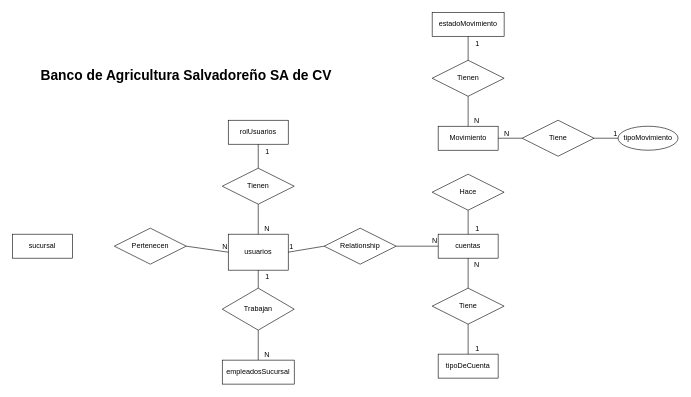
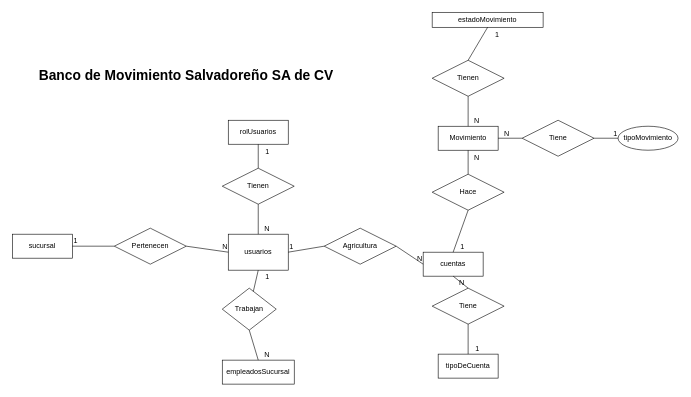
  <mxCell id="0" />
  <mxCell id="1" parent="0" />
  <mxCell id="2" value="rolUsuarios" style="whiteSpace=wrap;html=1;align=center;fillColor=default;" parent="1" vertex="1"><mxGeometry x="380" y="200" width="100" height="40" as="geometry" /></mxCell>
  <mxCell id="3" value="tipoMovimiento" style="ellipse;whiteSpace=wrap;html=1;align=center;fillColor=default;" parent="1" vertex="1"><mxGeometry x="1030" y="210" width="100" height="40" as="geometry" /></mxCell>
  <mxCell id="4" value="Movimiento" style="whiteSpace=wrap;html=1;align=center;fillColor=default;" parent="1" vertex="1"><mxGeometry x="730" y="210" width="100" height="40" as="geometry" /></mxCell>
  <mxCell id="5" value="usuarios" style="whiteSpace=wrap;html=1;align=center;fillColor=default;" parent="1" vertex="1"><mxGeometry x="380" y="390" width="100" height="60" as="geometry" /></mxCell>
- <mxCell id="6" value="&lt;b&gt;&lt;font style=&quot;font-size: 23px;&quot;&gt;Banco de Agricultura Salvadoreño SA de CV&lt;/font&gt;&lt;/b&gt;" style="text;strokeColor=none;align=center;fillColor=none;html=1;verticalAlign=middle;whiteSpace=wrap;rounded=0;" parent="1" vertex="1"><mxGeometry x="60" y="110" width="500" height="30" as="geometry" /></mxCell>
- <mxCell id="7" value="estadoMovimiento" style="whiteSpace=wrap;html=1;align=center;fillColor=default;" parent="1" vertex="1"><mxGeometry x="720" y="20" width="120" height="40" as="geometry" /></mxCell>
- <mxCell id="8" value="cuentas" style="whiteSpace=wrap;html=1;align=center;fillColor=default;" parent="1" vertex="1"><mxGeometry x="730" y="390" width="100" height="40" as="geometry" /></mxCell>
+ <mxCell id="6" value="&lt;b&gt;&lt;font style=&quot;font-size: 23px;&quot;&gt;Banco de Movimiento Salvadoreño SA de CV&lt;/font&gt;&lt;/b&gt;" style="text;strokeColor=none;align=center;fillColor=none;html=1;verticalAlign=middle;whiteSpace=wrap;rounded=0;" parent="1" vertex="1"><mxGeometry x="60" y="110" width="500" height="30" as="geometry" /></mxCell>
+ <mxCell id="7" value="estadoMovimiento" style="whiteSpace=wrap;html=1;align=center;fillColor=default;" parent="1" vertex="1"><mxGeometry x="720" y="20" width="185" height="25" as="geometry" /></mxCell>
+ <mxCell id="8" value="cuentas" style="whiteSpace=wrap;html=1;align=center;fillColor=default;" parent="1" vertex="1"><mxGeometry x="705" y="420" width="100" height="40" as="geometry" /></mxCell>
  <mxCell id="9" value="tipoDeCuenta" style="whiteSpace=wrap;html=1;align=center;fillColor=default;" parent="1" vertex="1"><mxGeometry x="730" y="590" width="100" height="40" as="geometry" /></mxCell>
  <mxCell id="10" value="empleadosSucursal" style="whiteSpace=wrap;html=1;align=center;fillColor=default;" parent="1" vertex="1"><mxGeometry x="370" y="600" width="120" height="40" as="geometry" /></mxCell>
  <mxCell id="11" value="sucursal" style="whiteSpace=wrap;html=1;align=center;fillColor=default;" parent="1" vertex="1"><mxGeometry x="20" y="390" width="100" height="40" as="geometry" /></mxCell>
- <mxCell id="12" value="Trabajan" style="shape=rhombus;perimeter=rhombusPerimeter;whiteSpace=wrap;html=1;align=center;fillColor=default;" parent="1" vertex="1"><mxGeometry x="370" y="480" width="120" height="70" as="geometry" /></mxCell>
+ <mxCell id="12" value="Trabajan" style="shape=rhombus;perimeter=rhombusPerimeter;whiteSpace=wrap;html=1;align=center;fillColor=default;" parent="1" vertex="1"><mxGeometry x="370" y="480" width="90" height="70" as="geometry" /></mxCell>
  <mxCell id="13" value="Tienen" style="shape=rhombus;perimeter=rhombusPerimeter;whiteSpace=wrap;html=1;align=center;fillColor=default;" parent="1" vertex="1"><mxGeometry x="370" y="280" width="120" height="60" as="geometry" /></mxCell>
  <mxCell id="14" value="Hace" style="shape=rhombus;perimeter=rhombusPerimeter;whiteSpace=wrap;html=1;align=center;fillColor=default;" parent="1" vertex="1"><mxGeometry x="720" y="290" width="120" height="60" as="geometry" /></mxCell>
  <mxCell id="15" value="Tienen" style="shape=rhombus;perimeter=rhombusPerimeter;whiteSpace=wrap;html=1;align=center;fillColor=default;" parent="1" vertex="1"><mxGeometry x="720" y="100" width="120" height="60" as="geometry" /></mxCell>
  <mxCell id="16" value="Tiene" style="shape=rhombus;perimeter=rhombusPerimeter;whiteSpace=wrap;html=1;align=center;fillColor=default;" parent="1" vertex="1"><mxGeometry x="720" y="480" width="120" height="60" as="geometry" /></mxCell>
- <mxCell id="17" value="Relationship" style="shape=rhombus;perimeter=rhombusPerimeter;whiteSpace=wrap;html=1;align=center;fillColor=default;" parent="1" vertex="1"><mxGeometry x="540" y="380" width="120" height="60" as="geometry" /></mxCell>
+ <mxCell id="17" value="Agricultura" style="shape=rhombus;perimeter=rhombusPerimeter;whiteSpace=wrap;html=1;align=center;fillColor=default;" parent="1" vertex="1"><mxGeometry x="540" y="380" width="120" height="60" as="geometry" /></mxCell>
  <mxCell id="18" value="Pertenecen" style="shape=rhombus;perimeter=rhombusPerimeter;whiteSpace=wrap;html=1;align=center;fillColor=default;" parent="1" vertex="1"><mxGeometry x="190" y="380" width="120" height="60" as="geometry" /></mxCell>
  <mxCell id="19" value="" style="endArrow=none;html=1;rounded=0;entryX=0.5;entryY=1;entryDx=0;entryDy=0;" parent="1" source="12" target="5" edge="1"><mxGeometry relative="1" as="geometry"><mxPoint x="400" y="560" as="sourcePoint" /><mxPoint x="560" y="560" as="targetPoint" /></mxGeometry></mxCell>
  <mxCell id="20" value="1" style="resizable=0;html=1;whiteSpace=wrap;align=right;verticalAlign=bottom;" parent="19" connectable="0" vertex="1"><mxGeometry x="1" relative="1" as="geometry"><mxPoint x="20" y="20" as="offset" /></mxGeometry></mxCell>
  <mxCell id="21" value="" style="endArrow=none;html=1;rounded=0;exitX=0.5;exitY=1;exitDx=0;exitDy=0;entryX=0.5;entryY=0;entryDx=0;entryDy=0;" parent="1" source="12" target="10" edge="1"><mxGeometry relative="1" as="geometry"><mxPoint x="400" y="560" as="sourcePoint" /><mxPoint x="560" y="560" as="targetPoint" /></mxGeometry></mxCell>
  <mxCell id="22" value="N" style="resizable=0;html=1;whiteSpace=wrap;align=right;verticalAlign=bottom;" parent="21" connectable="0" vertex="1"><mxGeometry x="1" relative="1" as="geometry"><mxPoint x="20" as="offset" /></mxGeometry></mxCell>
+ <mxCell id="23" value="" style="endArrow=none;html=1;rounded=0;entryX=1;entryY=0.5;entryDx=0;entryDy=0;exitX=0;exitY=0.5;exitDx=0;exitDy=0;" parent="1" source="18" target="11" edge="1"><mxGeometry relative="1" as="geometry"><mxPoint x="400" y="470" as="sourcePoint" /><mxPoint x="560" y="470" as="targetPoint" /></mxGeometry></mxCell>
+ <mxCell id="24" value="1" style="resizable=0;html=1;whiteSpace=wrap;align=right;verticalAlign=bottom;" parent="23" connectable="0" vertex="1"><mxGeometry x="1" relative="1" as="geometry"><mxPoint x="10" as="offset" /></mxGeometry></mxCell>
  <mxCell id="25" value="" style="endArrow=none;html=1;rounded=0;exitX=1;exitY=0.5;exitDx=0;exitDy=0;entryX=0;entryY=0.5;entryDx=0;entryDy=0;" parent="1" source="18" target="5" edge="1"><mxGeometry relative="1" as="geometry"><mxPoint x="440" y="560" as="sourcePoint" /><mxPoint x="440" y="610" as="targetPoint" /></mxGeometry></mxCell>
  <mxCell id="26" value="N" style="resizable=0;html=1;whiteSpace=wrap;align=right;verticalAlign=bottom;" parent="25" connectable="0" vertex="1"><mxGeometry x="1" relative="1" as="geometry" /></mxCell>
  <mxCell id="27" value="" style="endArrow=none;html=1;rounded=0;entryX=1;entryY=0.5;entryDx=0;entryDy=0;exitX=0;exitY=0.5;exitDx=0;exitDy=0;" parent="1" source="17" target="5" edge="1"><mxGeometry relative="1" as="geometry"><mxPoint x="200" y="420" as="sourcePoint" /><mxPoint x="130" y="420" as="targetPoint" /></mxGeometry></mxCell>
  <mxCell id="28" value="1" style="resizable=0;html=1;whiteSpace=wrap;align=right;verticalAlign=bottom;" parent="27" connectable="0" vertex="1"><mxGeometry x="1" relative="1" as="geometry"><mxPoint x="10" as="offset" /></mxGeometry></mxCell>
  <mxCell id="29" value="" style="endArrow=none;html=1;rounded=0;exitX=1;exitY=0.5;exitDx=0;exitDy=0;entryX=0;entryY=0.5;entryDx=0;entryDy=0;" parent="1" source="17" target="8" edge="1"><mxGeometry relative="1" as="geometry"><mxPoint x="440" y="560" as="sourcePoint" /><mxPoint x="440" y="610" as="targetPoint" /></mxGeometry></mxCell>
  <mxCell id="30" value="N" style="resizable=0;html=1;whiteSpace=wrap;align=right;verticalAlign=bottom;" parent="29" connectable="0" vertex="1"><mxGeometry x="1" relative="1" as="geometry" /></mxCell>
  <mxCell id="31" value="" style="endArrow=none;html=1;rounded=0;entryX=0.5;entryY=1;entryDx=0;entryDy=0;exitX=0.5;exitY=0;exitDx=0;exitDy=0;" parent="1" source="16" target="8" edge="1"><mxGeometry relative="1" as="geometry"><mxPoint x="570" y="540" as="sourcePoint" /><mxPoint x="450" y="620" as="targetPoint" /></mxGeometry></mxCell>
  <mxCell id="32" value="N" style="resizable=0;html=1;whiteSpace=wrap;align=right;verticalAlign=bottom;" parent="31" connectable="0" vertex="1"><mxGeometry x="1" relative="1" as="geometry"><mxPoint x="20" y="20" as="offset" /></mxGeometry></mxCell>
  <mxCell id="33" value="" style="endArrow=none;html=1;rounded=0;entryX=0.5;entryY=0;entryDx=0;entryDy=0;exitX=0.5;exitY=1;exitDx=0;exitDy=0;" parent="1" source="16" target="9" edge="1"><mxGeometry relative="1" as="geometry"><mxPoint x="550" y="420" as="sourcePoint" /><mxPoint x="490" y="420" as="targetPoint" /></mxGeometry></mxCell>
  <mxCell id="34" value="1" style="resizable=0;html=1;whiteSpace=wrap;align=right;verticalAlign=bottom;" parent="33" connectable="0" vertex="1"><mxGeometry x="1" relative="1" as="geometry"><mxPoint x="20" as="offset" /></mxGeometry></mxCell>
  <mxCell id="35" value="" style="endArrow=none;html=1;rounded=0;entryX=0.5;entryY=0;entryDx=0;entryDy=0;exitX=0.5;exitY=1;exitDx=0;exitDy=0;" parent="1" source="14" target="8" edge="1"><mxGeometry relative="1" as="geometry"><mxPoint x="790" y="550" as="sourcePoint" /><mxPoint x="790" y="600" as="targetPoint" /><Array as="points" /></mxGeometry></mxCell>
  <mxCell id="36" value="1" style="resizable=0;html=1;whiteSpace=wrap;align=right;verticalAlign=bottom;" parent="35" connectable="0" vertex="1"><mxGeometry x="1" relative="1" as="geometry"><mxPoint x="20" as="offset" /></mxGeometry></mxCell>
  <mxCell id="37" value="" style="endArrow=none;html=1;rounded=0;entryX=0.5;entryY=1;entryDx=0;entryDy=0;" parent="1" target="2" edge="1"><mxGeometry relative="1" as="geometry"><mxPoint x="430" y="280" as="sourcePoint" /><mxPoint x="790" y="400" as="targetPoint" /></mxGeometry></mxCell>
  <mxCell id="38" value="1" style="resizable=0;html=1;whiteSpace=wrap;align=right;verticalAlign=bottom;" parent="37" connectable="0" vertex="1"><mxGeometry x="1" relative="1" as="geometry"><mxPoint x="20" y="20" as="offset" /></mxGeometry></mxCell>
  <mxCell id="39" value="" style="endArrow=none;html=1;rounded=0;exitX=0.5;exitY=1;exitDx=0;exitDy=0;entryX=0.5;entryY=0;entryDx=0;entryDy=0;" parent="1" source="13" target="5" edge="1"><mxGeometry relative="1" as="geometry"><mxPoint x="670" y="420" as="sourcePoint" /><mxPoint x="740" y="420" as="targetPoint" /></mxGeometry></mxCell>
  <mxCell id="40" value="N" style="resizable=0;html=1;whiteSpace=wrap;align=right;verticalAlign=bottom;" parent="39" connectable="0" vertex="1"><mxGeometry x="1" relative="1" as="geometry"><mxPoint x="20" as="offset" /></mxGeometry></mxCell>
  <mxCell id="41" value="Tiene" style="shape=rhombus;perimeter=rhombusPerimeter;whiteSpace=wrap;html=1;align=center;fillColor=default;" parent="1" vertex="1"><mxGeometry x="870" y="200" width="120" height="60" as="geometry" /></mxCell>
+ <mxCell id="42" value="" style="endArrow=none;html=1;rounded=0;entryX=0.5;entryY=1;entryDx=0;entryDy=0;" parent="1" source="14" target="4" edge="1"><mxGeometry relative="1" as="geometry"><mxPoint x="670" y="420" as="sourcePoint" /><mxPoint x="740" y="420" as="targetPoint" /></mxGeometry></mxCell>
+ <mxCell id="43" value="N" style="resizable=0;html=1;whiteSpace=wrap;align=right;verticalAlign=bottom;" parent="42" connectable="0" vertex="1"><mxGeometry x="1" relative="1" as="geometry"><mxPoint x="20" y="20" as="offset" /></mxGeometry></mxCell>
  <mxCell id="44" value="" style="endArrow=none;html=1;rounded=0;entryX=0;entryY=0.5;entryDx=0;entryDy=0;exitX=1;exitY=0.5;exitDx=0;exitDy=0;" parent="1" source="41" target="3" edge="1"><mxGeometry relative="1" as="geometry"><mxPoint x="990" y="280" as="sourcePoint" /><mxPoint x="840" y="240" as="targetPoint" /></mxGeometry></mxCell>
  <mxCell id="45" value="1" style="resizable=0;html=1;whiteSpace=wrap;align=right;verticalAlign=bottom;" parent="44" connectable="0" vertex="1"><mxGeometry x="1" relative="1" as="geometry"><mxPoint as="offset" /></mxGeometry></mxCell>
  <mxCell id="46" value="" style="endArrow=none;html=1;rounded=0;entryX=0.5;entryY=1;entryDx=0;entryDy=0;exitX=0.5;exitY=0;exitDx=0;exitDy=0;" parent="1" source="15" target="7" edge="1"><mxGeometry relative="1" as="geometry"><mxPoint x="780" y="110" as="sourcePoint" /><mxPoint x="1040" y="240" as="targetPoint" /></mxGeometry></mxCell>
  <mxCell id="47" value="1" style="resizable=0;html=1;whiteSpace=wrap;align=right;verticalAlign=bottom;" parent="46" connectable="0" vertex="1"><mxGeometry x="1" relative="1" as="geometry"><mxPoint x="20" y="20" as="offset" /></mxGeometry></mxCell>
  <mxCell id="48" value="" style="endArrow=none;html=1;rounded=0;entryX=1;entryY=0.5;entryDx=0;entryDy=0;exitX=0;exitY=0.5;exitDx=0;exitDy=0;" parent="1" source="41" target="4" edge="1"><mxGeometry relative="1" as="geometry"><mxPoint x="790" y="300" as="sourcePoint" /><mxPoint x="790" y="260" as="targetPoint" /></mxGeometry></mxCell>
  <mxCell id="49" value="N" style="resizable=0;html=1;whiteSpace=wrap;align=right;verticalAlign=bottom;" parent="48" connectable="0" vertex="1"><mxGeometry x="1" relative="1" as="geometry"><mxPoint x="20" as="offset" /></mxGeometry></mxCell>
  <mxCell id="50" value="" style="endArrow=none;html=1;rounded=0;entryX=0.5;entryY=0;entryDx=0;entryDy=0;exitX=0.5;exitY=1;exitDx=0;exitDy=0;" parent="1" source="15" target="4" edge="1"><mxGeometry relative="1" as="geometry"><mxPoint x="790" y="300" as="sourcePoint" /><mxPoint x="790" y="260" as="targetPoint" /></mxGeometry></mxCell>
  <mxCell id="51" value="N" style="resizable=0;html=1;whiteSpace=wrap;align=right;verticalAlign=bottom;" parent="50" connectable="0" vertex="1"><mxGeometry x="1" relative="1" as="geometry"><mxPoint x="20" y="-1" as="offset" /></mxGeometry></mxCell>
